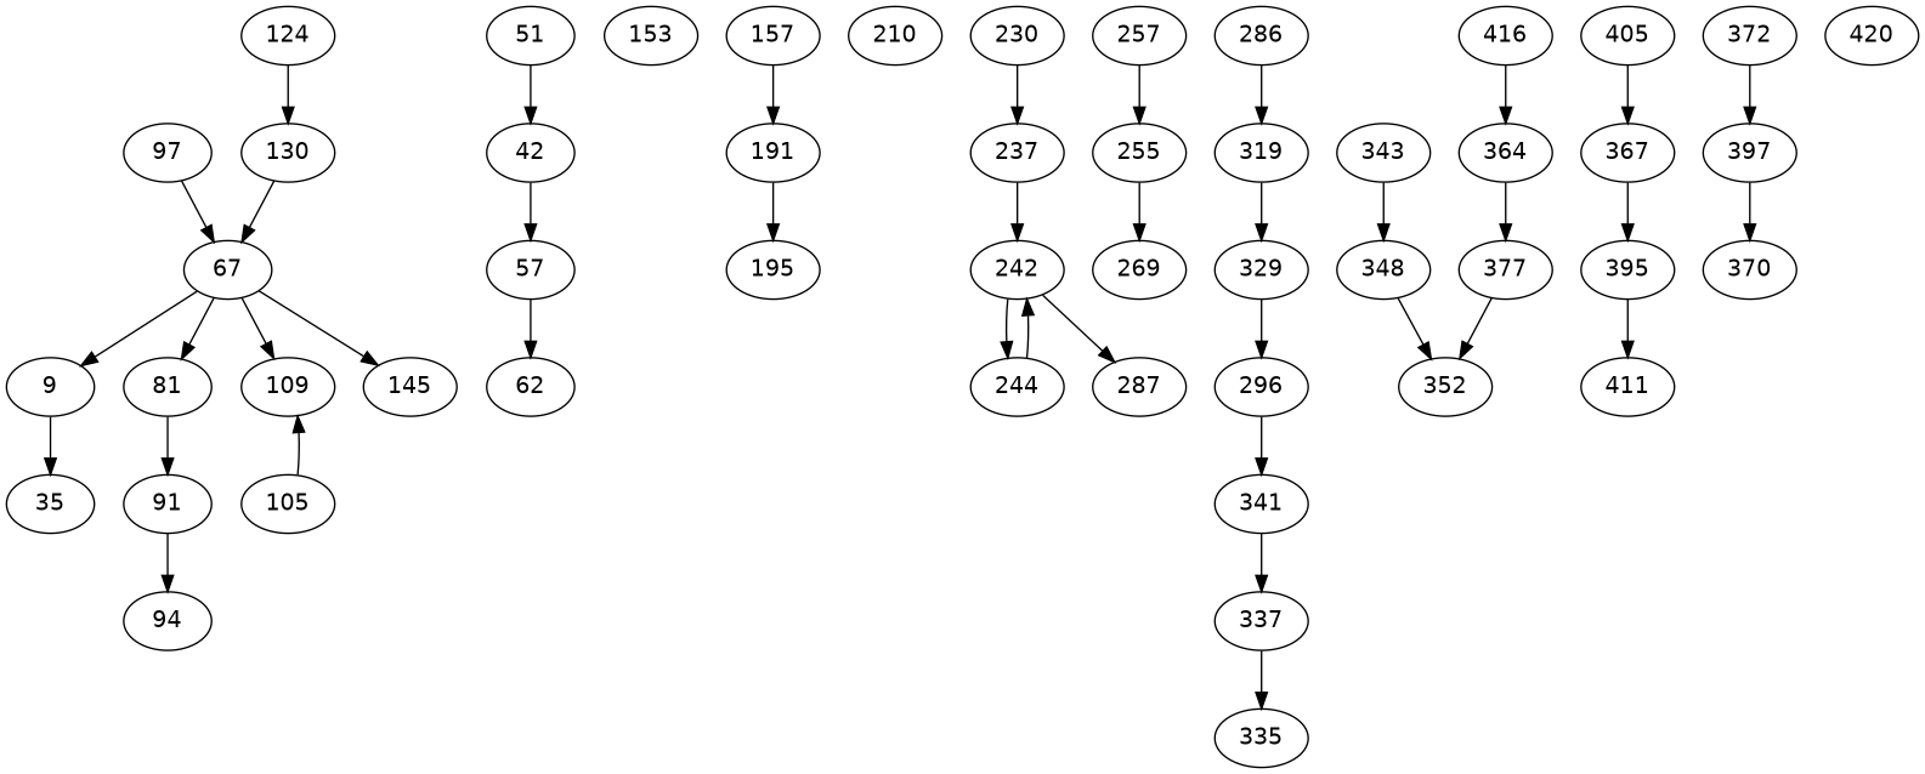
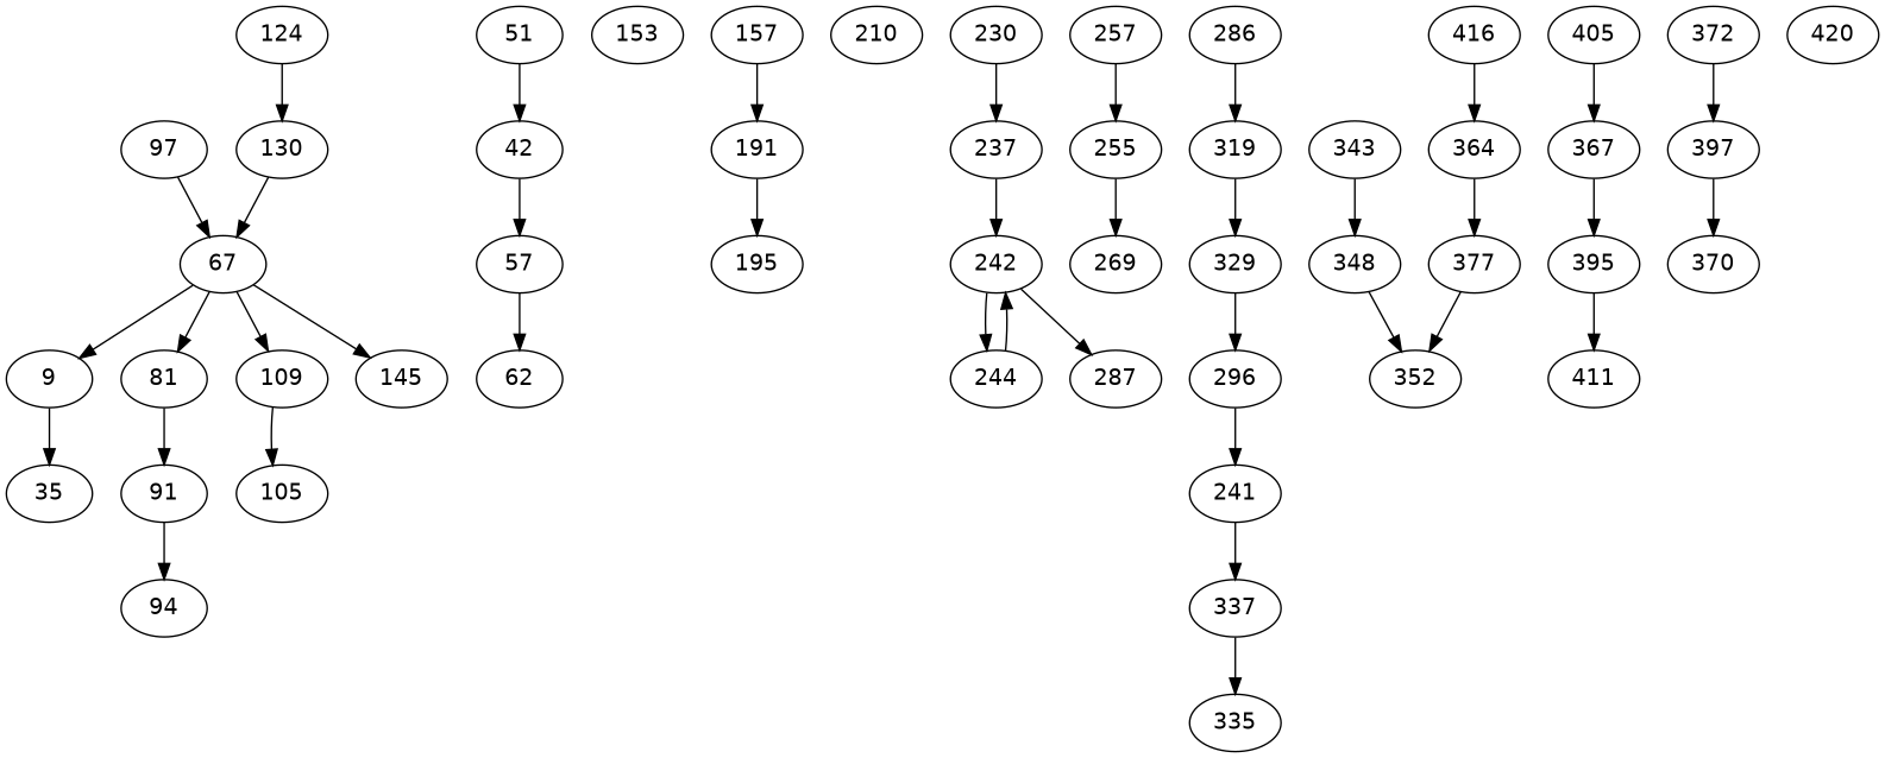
  strict digraph {
    fontname="DejaVu Sans"
    node [fontname="DejaVu Sans"]
    edge [fontname="DejaVu Sans"]
    9
    35
    n3 [label=51]
    42
    57
    62
    67 [contraction="{84: {'contraction': {75: {}}}, 27: {'contraction': {2: {'contraction': {4: {'contraction': {30: {}}}}}}}, 100: {}, 134: {'contraction': {136: {}}}}"]
    81 [contraction="{79: {'contraction': {80: {}}}}"]
    109
    145
    91
    105
    94
    97
    124
    130
    153
    157 [contraction="{168: {'contraction': {180: {'contraction': {170: {'contraction': {182: {}}}}}}}}"]
    191
    195
    210
    230
    237
    242 [contraction="{243: {}, 235: {'contraction': {241: {}}}}"]
    244
    n26 [label=287]
    257 [contraction="{251: {}}"]
    255 [contraction="{260: {}}"]
    269
    286 [contraction="{314: {}}"]
    319 [contraction="{318: {'contraction': {325: {'contraction': {324: {}}}}}}"]
    329
    296
-   341 [contraction="{336: {}}"]
+   341 [contraction="{336: {}}" label=241]
    337
    335
    343
    348
    352
    416 [contraction="{415: {'contraction': {375: {}}}}"]
    364
    377
    405
    367
    395
    411
    372
    397
    370
    420
    9 -> 35
    n3 -> 42
    42 -> 57
    57 -> 62
    67 -> 9
    67 -> 81
    67 -> 109
    67 -> 145
    81 -> 91
-   105 -> 109
+   109 -> 105
    91 -> 94
    97 -> 67
    124 -> 130
    130 -> 67
    157 -> 191
    191 -> 195
    230 -> 237
    237 -> 242
    242 -> 244
    242 -> n26
    244 -> 242
    257 -> 255
    255 -> 269
    286 -> 319
    319 -> 329
    329 -> 296
    296 -> 341
    341 -> 337
    337 -> 335
    343 -> 348
    348 -> 352
    416 -> 364
    364 -> 377
    377 -> 352
    405 -> 367
    367 -> 395
    395 -> 411
    372 -> 397
    397 -> 370
  }
